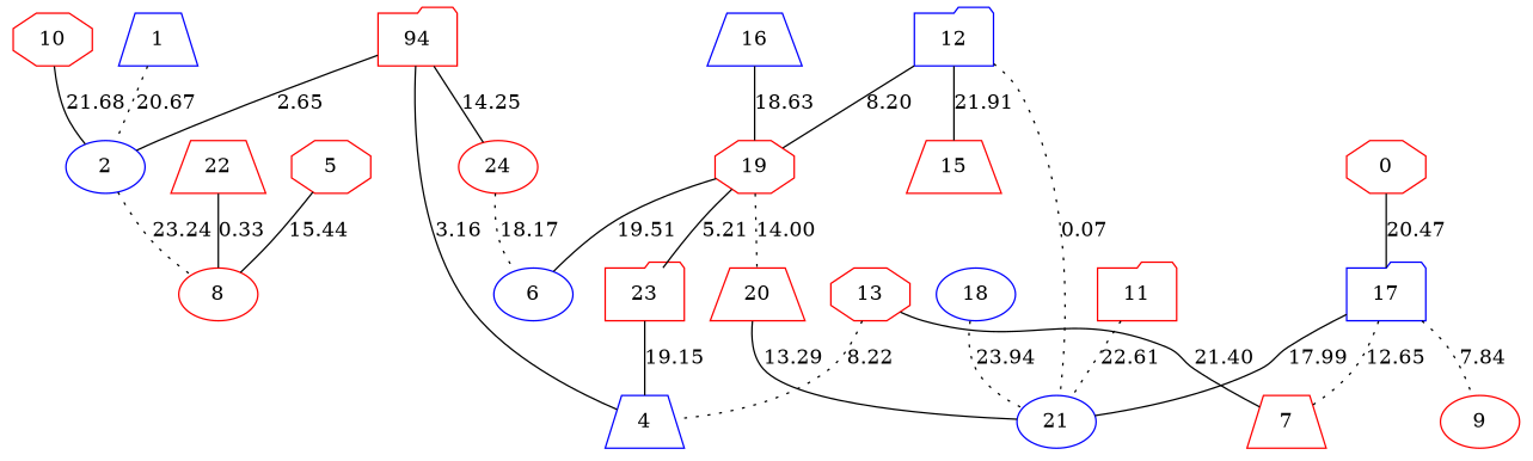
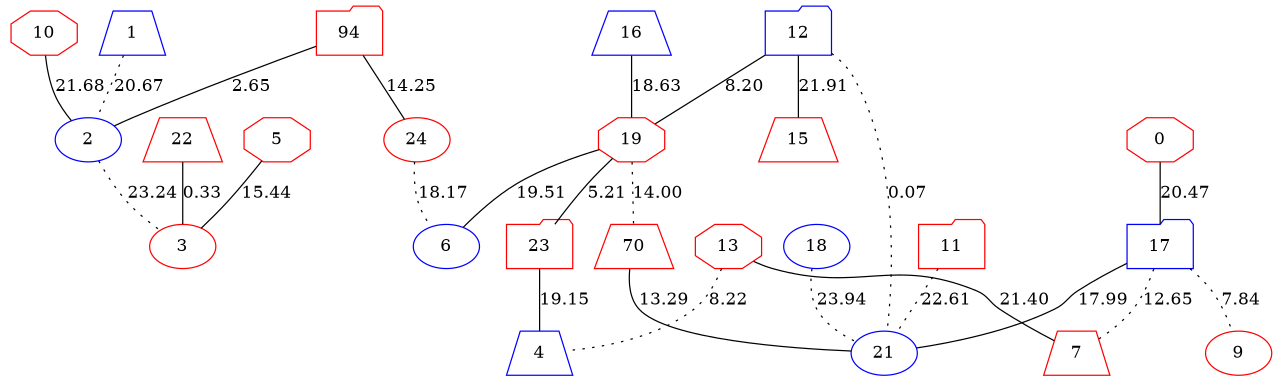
  graph {
    node [color=red shape=trapezium]
    edge [style=solid]
    22
-   8 [shape=ellipse]
+   8 [shape=ellipse label=3]
    23 [shape=folder]
    4 [color=blue]
    6 [color=blue shape=ellipse]
    24 [shape=ellipse]
    10 [shape=octagon]
    2 [color=blue shape=ellipse]
    11 [shape=folder]
    21 [color=blue shape=ellipse]
    12 [color=blue shape=folder]
    15
    19 [shape=octagon]
-   20
+   20 [label=70]
    13 [shape=octagon]
    7
    n17 [label=94 shape=folder]
    16 [color=blue]
    17 [color=blue shape=folder]
    9 [shape=ellipse]
    18 [color=blue shape=ellipse]
    0 [shape=octagon]
    1 [color=blue]
    5 [shape=octagon]
    22 -- 8 [label=0.33]
    23 -- 4 [label=19.15]
    24 -- 6 [label=18.17 style=dotted]
    10 -- 2 [label=21.68]
    2 -- 8 [label=23.24 style=dotted]
    11 -- 21 [label=22.61 style=dotted]
    12 -- 21 [label=0.07 style=dotted]
    12 -- 15 [label=21.91]
    12 -- 19 [label=8.20]
    19 -- 23 [label=5.21]
    19 -- 6 [label=19.51]
    19 -- 20 [label=14.00 style=dotted]
    20 -- 21 [label=13.29]
    13 -- 4 [label=8.22 style=dotted]
    13 -- 7 [label=21.40]
-   n17 -- 4 [label=3.16]
    n17 -- 24 [label=14.25]
    n17 -- 2 [label=2.65]
    16 -- 19 [label=18.63]
    17 -- 21 [label=17.99]
    17 -- 7 [label=12.65 style=dotted]
    17 -- 9 [label=7.84 style=dotted]
    18 -- 21 [label=23.94 style=dotted]
    0 -- 17 [label=20.47]
    1 -- 2 [label=20.67 style=dotted]
    5 -- 8 [label=15.44]
  }
